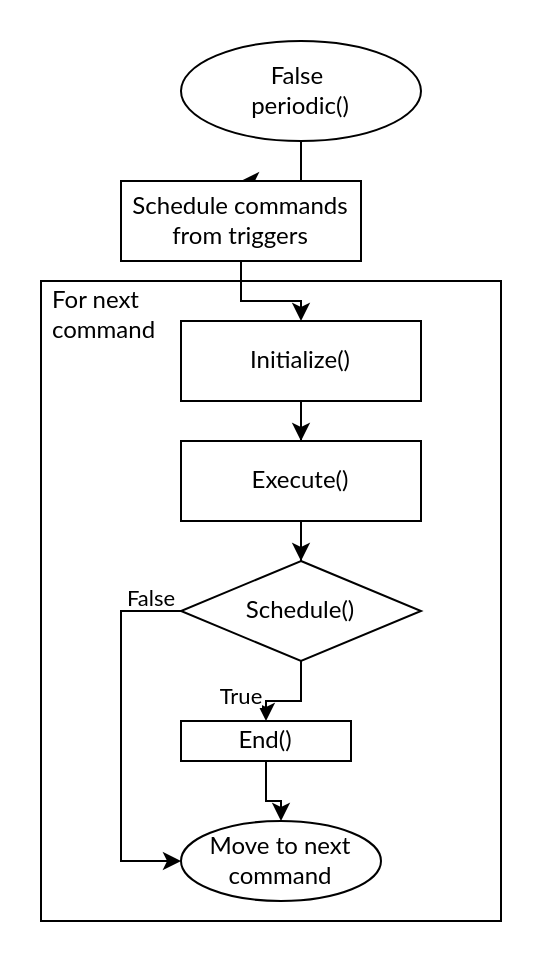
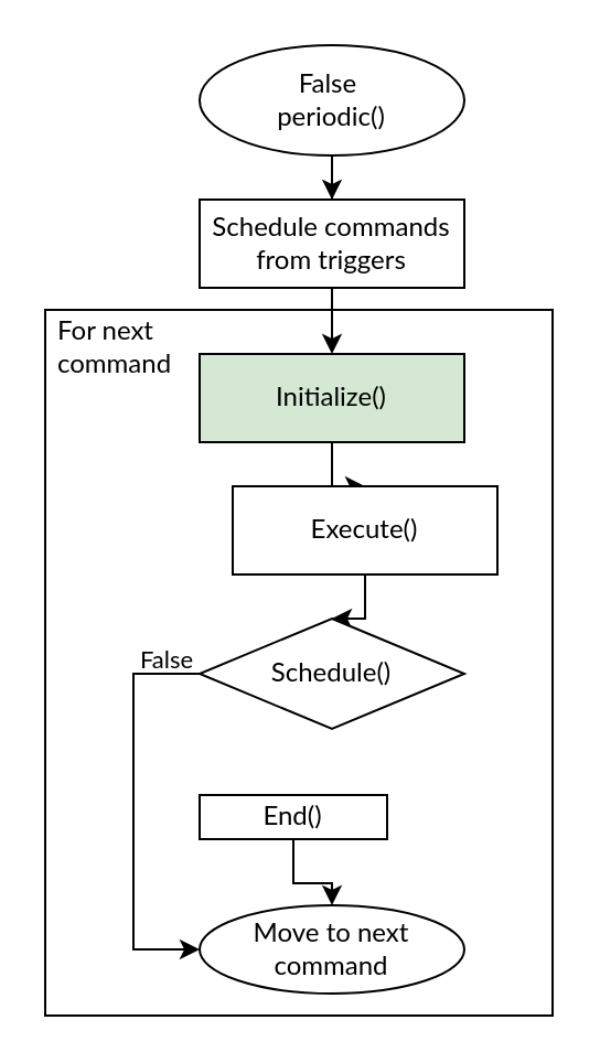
  <mxCell id="0" />
  <mxCell id="1" parent="0" />
  <mxCell id="2" value="" style="rounded=0;whiteSpace=wrap;html=1;fontFamily=Lato;" vertex="1" parent="1"><mxGeometry x="20" y="140" width="230" height="320" as="geometry" /></mxCell>
  <mxCell id="3" style="edgeStyle=orthogonalEdgeStyle;rounded=0;orthogonalLoop=1;jettySize=auto;html=1;fontFamily=Lato;" edge="1" parent="1" source="4" target="6"><mxGeometry relative="1" as="geometry" /></mxCell>
  <mxCell id="4" value="False&amp;nbsp;&lt;br&gt;periodic()" style="ellipse;whiteSpace=wrap;html=1;fontFamily=Lato;" vertex="1" parent="1"><mxGeometry x="90" y="20" width="120" height="50" as="geometry" /></mxCell>
  <mxCell id="5" value="" style="edgeStyle=orthogonalEdgeStyle;rounded=0;orthogonalLoop=1;jettySize=auto;html=1;fontFamily=Lato;" edge="1" parent="1" source="6" target="8"><mxGeometry relative="1" as="geometry" /></mxCell>
- <mxCell id="6" value="Schedule commands from triggers" style="rounded=0;whiteSpace=wrap;html=1;fontFamily=Lato;" vertex="1" parent="1"><mxGeometry x="60" y="90" width="120" height="40" as="geometry" /></mxCell>
+ <mxCell id="6" value="Schedule commands from triggers" style="rounded=0;whiteSpace=wrap;html=1;fontFamily=Lato;" vertex="1" parent="1"><mxGeometry x="90" y="90" width="120" height="40" as="geometry" /></mxCell>
  <mxCell id="7" value="" style="edgeStyle=orthogonalEdgeStyle;rounded=0;orthogonalLoop=1;jettySize=auto;html=1;fontFamily=Lato;" edge="1" parent="1" source="8" target="10"><mxGeometry relative="1" as="geometry" /></mxCell>
- <mxCell id="8" value="Initialize()" style="rounded=0;whiteSpace=wrap;html=1;fontFamily=Lato;" vertex="1" parent="1"><mxGeometry x="90" y="160" width="120" height="40" as="geometry" /></mxCell>
+ <mxCell id="8" value="Initialize()" style="rounded=0;whiteSpace=wrap;html=1;fontFamily=Lato;fillColor=#d5e8d4;" vertex="1" parent="1"><mxGeometry x="90" y="160" width="120" height="40" as="geometry" /></mxCell>
  <mxCell id="9" style="edgeStyle=orthogonalEdgeStyle;rounded=0;orthogonalLoop=1;jettySize=auto;html=1;entryX=0.5;entryY=0;entryDx=0;entryDy=0;fontFamily=Lato;" edge="1" parent="1" source="10" target="15"><mxGeometry relative="1" as="geometry" /></mxCell>
- <mxCell id="10" value="Execute()" style="rounded=0;whiteSpace=wrap;html=1;fontFamily=Lato;" vertex="1" parent="1"><mxGeometry x="90" y="220" width="120" height="40" as="geometry" /></mxCell>
- <mxCell id="11" style="edgeStyle=orthogonalEdgeStyle;rounded=0;orthogonalLoop=1;jettySize=auto;html=1;fontFamily=Lato;" edge="1" parent="1" source="15" target="17"><mxGeometry relative="1" as="geometry" /></mxCell>
- <mxCell id="12" value="True" style="edgeLabel;html=1;align=center;verticalAlign=middle;resizable=0;points=[];fontFamily=Lato;" vertex="1" connectable="0" parent="11"><mxGeometry x="0.462" relative="1" as="geometry"><mxPoint x="-16" y="-3.67" as="offset" /></mxGeometry></mxCell>
+ <mxCell id="10" value="Execute()" style="rounded=0;whiteSpace=wrap;html=1;fontFamily=Lato;" vertex="1" parent="1"><mxGeometry x="105" y="220" width="120" height="40" as="geometry" /></mxCell>
  <mxCell id="13" style="edgeStyle=orthogonalEdgeStyle;rounded=0;orthogonalLoop=1;jettySize=auto;html=1;entryX=0;entryY=0.5;entryDx=0;entryDy=0;fontFamily=Lato;" edge="1" parent="1" source="15" target="18"><mxGeometry relative="1" as="geometry"><Array as="points"><mxPoint x="60" y="305" /><mxPoint x="60" y="430" /></Array></mxGeometry></mxCell>
  <mxCell id="14" value="False" style="edgeLabel;html=1;align=center;verticalAlign=middle;resizable=0;points=[];fontFamily=Lato;" vertex="1" connectable="0" parent="13"><mxGeometry x="-0.808" y="2" relative="1" as="geometry"><mxPoint x="2.93" y="-10" as="offset" /></mxGeometry></mxCell>
  <mxCell id="15" value="Schedule()" style="rhombus;whiteSpace=wrap;html=1;fontFamily=Lato;" vertex="1" parent="1"><mxGeometry x="90" y="280" width="120" height="50" as="geometry" /></mxCell>
  <mxCell id="16" style="edgeStyle=orthogonalEdgeStyle;rounded=0;orthogonalLoop=1;jettySize=auto;html=1;entryX=0.5;entryY=0;entryDx=0;entryDy=0;fontFamily=Lato;" edge="1" parent="1" source="17" target="18"><mxGeometry relative="1" as="geometry" /></mxCell>
  <mxCell id="17" value="End()" style="rounded=0;whiteSpace=wrap;html=1;fontFamily=Lato;" vertex="1" parent="1"><mxGeometry x="90" y="360" width="85" height="20" as="geometry" /></mxCell>
- <mxCell id="18" value="Move to next command" style="ellipse;whiteSpace=wrap;html=1;fontFamily=Lato;" vertex="1" parent="1"><mxGeometry x="90" y="410" width="100" height="40" as="geometry" /></mxCell>
+ <mxCell id="18" value="Move to next command" style="ellipse;whiteSpace=wrap;html=1;fontFamily=Lato;" vertex="1" parent="1"><mxGeometry x="90" y="410" width="120" height="40" as="geometry" /></mxCell>
  <mxCell id="19" value="For next command" style="text;html=1;strokeColor=none;fillColor=none;align=left;verticalAlign=middle;whiteSpace=wrap;rounded=0;fontFamily=Lato;" vertex="1" parent="1"><mxGeometry x="24" y="147" width="60" height="20" as="geometry" /></mxCell>
